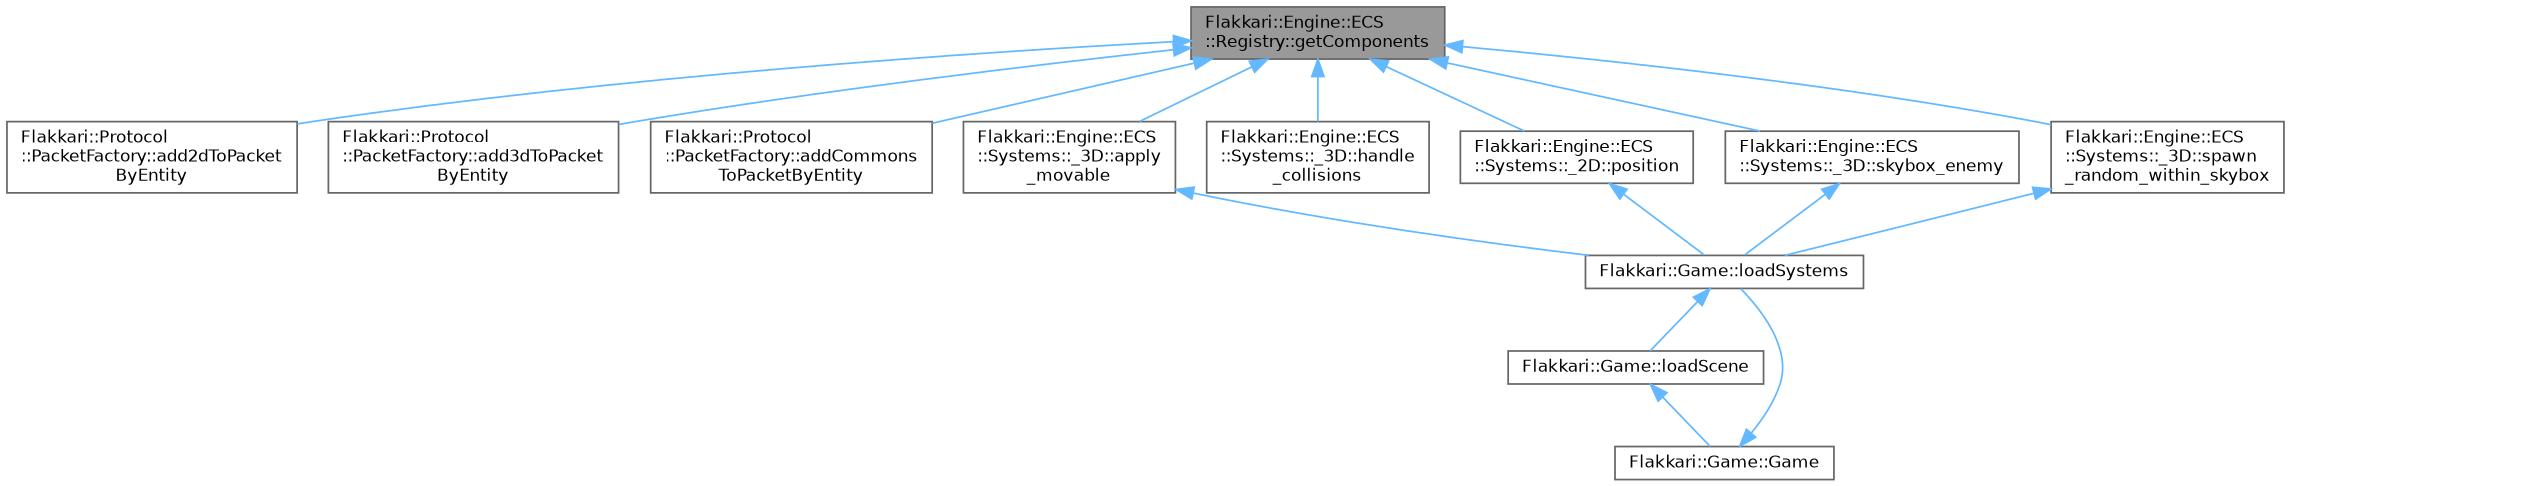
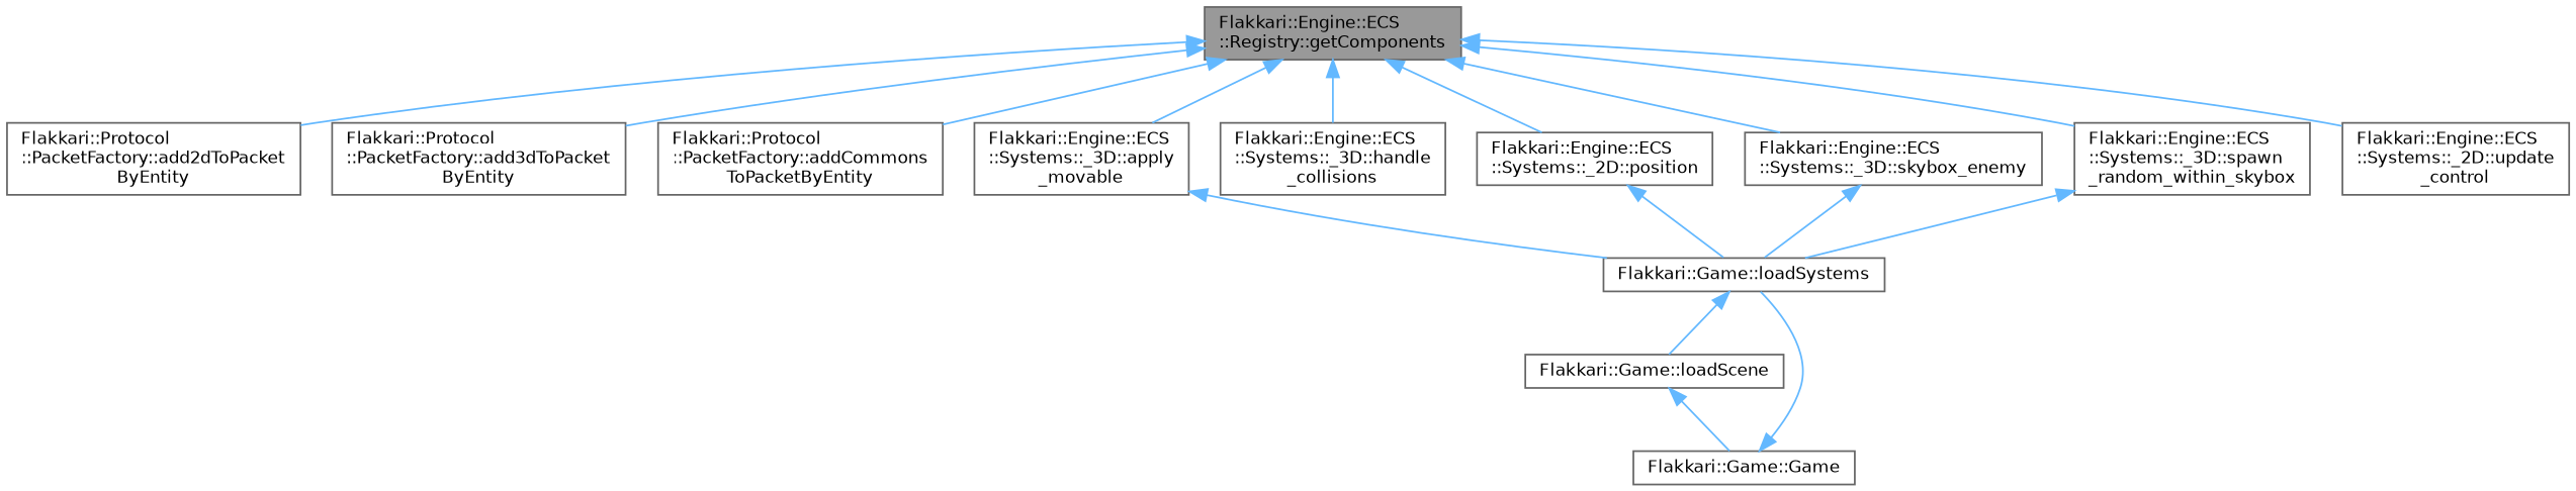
  digraph {
    rankdir=TB
    node [color=grey40 fillcolor=white fontname=Helvetica fontsize=10 shape=box style=filled]
    edge [color=steelblue1 dir=back fontname=Helvetica fontsize=10 labelfontname=Helvetica labelfontsize=10 style=solid]
    n1 [color=gray40 fillcolor=grey60 fontcolor=black height=0.2 label="Flakkari::Engine::ECS\l::Registry::getComponents" width=0.4]
    n2 [height=0.2 label="Flakkari::Protocol\l::PacketFactory::add2dToPacket\lByEntity" width=0.4]
    n3 [height=0.2 label="Flakkari::Protocol\l::PacketFactory::add3dToPacket\lByEntity" width=0.4]
    n4 [height=0.2 label="Flakkari::Protocol\l::PacketFactory::addCommons\lToPacketByEntity" width=0.4]
    n5 [height=0.2 label="Flakkari::Engine::ECS\l::Systems::_3D::apply\l_movable" width=0.4]
    n6 [height=0.2 label="Flakkari::Engine::ECS\l::Systems::_3D::handle\l_collisions" width=0.4]
    n7 [height=0.2 label="Flakkari::Engine::ECS\l::Systems::_2D::position" width=0.4]
    n8 [height=0.2 label="Flakkari::Engine::ECS\l::Systems::_3D::skybox_enemy" width=0.4]
    n9 [height=0.2 label="Flakkari::Engine::ECS\l::Systems::_3D::spawn\l_random_within_skybox" width=0.4]
+   n10 [height=0.2 label="Flakkari::Engine::ECS\l::Systems::_2D::update\l_control" width=0.4]
    n11 [height=0.2 label="Flakkari::Game::loadSystems" width=0.4]
    n12 [height=0.2 label="Flakkari::Game::loadScene" width=0.4]
    n13 [height=0.2 label="Flakkari::Game::Game" width=0.4]
    n1 -> n2
    n1 -> n3
    n1 -> n4
    n1 -> n5
    n1 -> n6
    n1 -> n7
    n1 -> n8
    n1 -> n9
+   n1 -> n10
    n5 -> n11
    n7 -> n11
    n8 -> n11
    n9 -> n11
    n11 -> n12
    n12 -> n13
    n13 -> n11
  }
